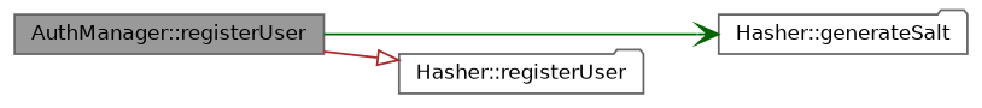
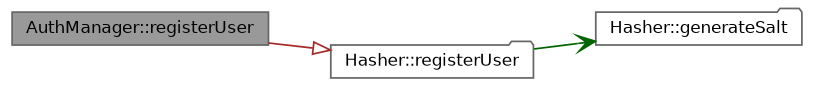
  digraph {
    rankdir=LR
    node [color=grey40 fillcolor=white fontname=Helvetica fontsize=10 shape=folder style=filled]
    edge [fontname=Helvetica fontsize=10 labelfontname=Helvetica labelfontsize=10 style=solid]
    n1 [color=gray40 fillcolor=grey60 fontcolor=black height=0.2 label="AuthManager::registerUser" shape=box width=0.4]
    n2 [height=0.2 label="Hasher::generateSalt" width=0.4]
    n3 [height=0.2 label="Hasher::registerUser" width=0.4]
-   n1 -> n2 [arrowhead=vee color=darkgreen]
+   n3 -> n2 [arrowhead=vee color=darkgreen]
    n1 -> n3 [arrowhead=onormal color=brown]
  }
